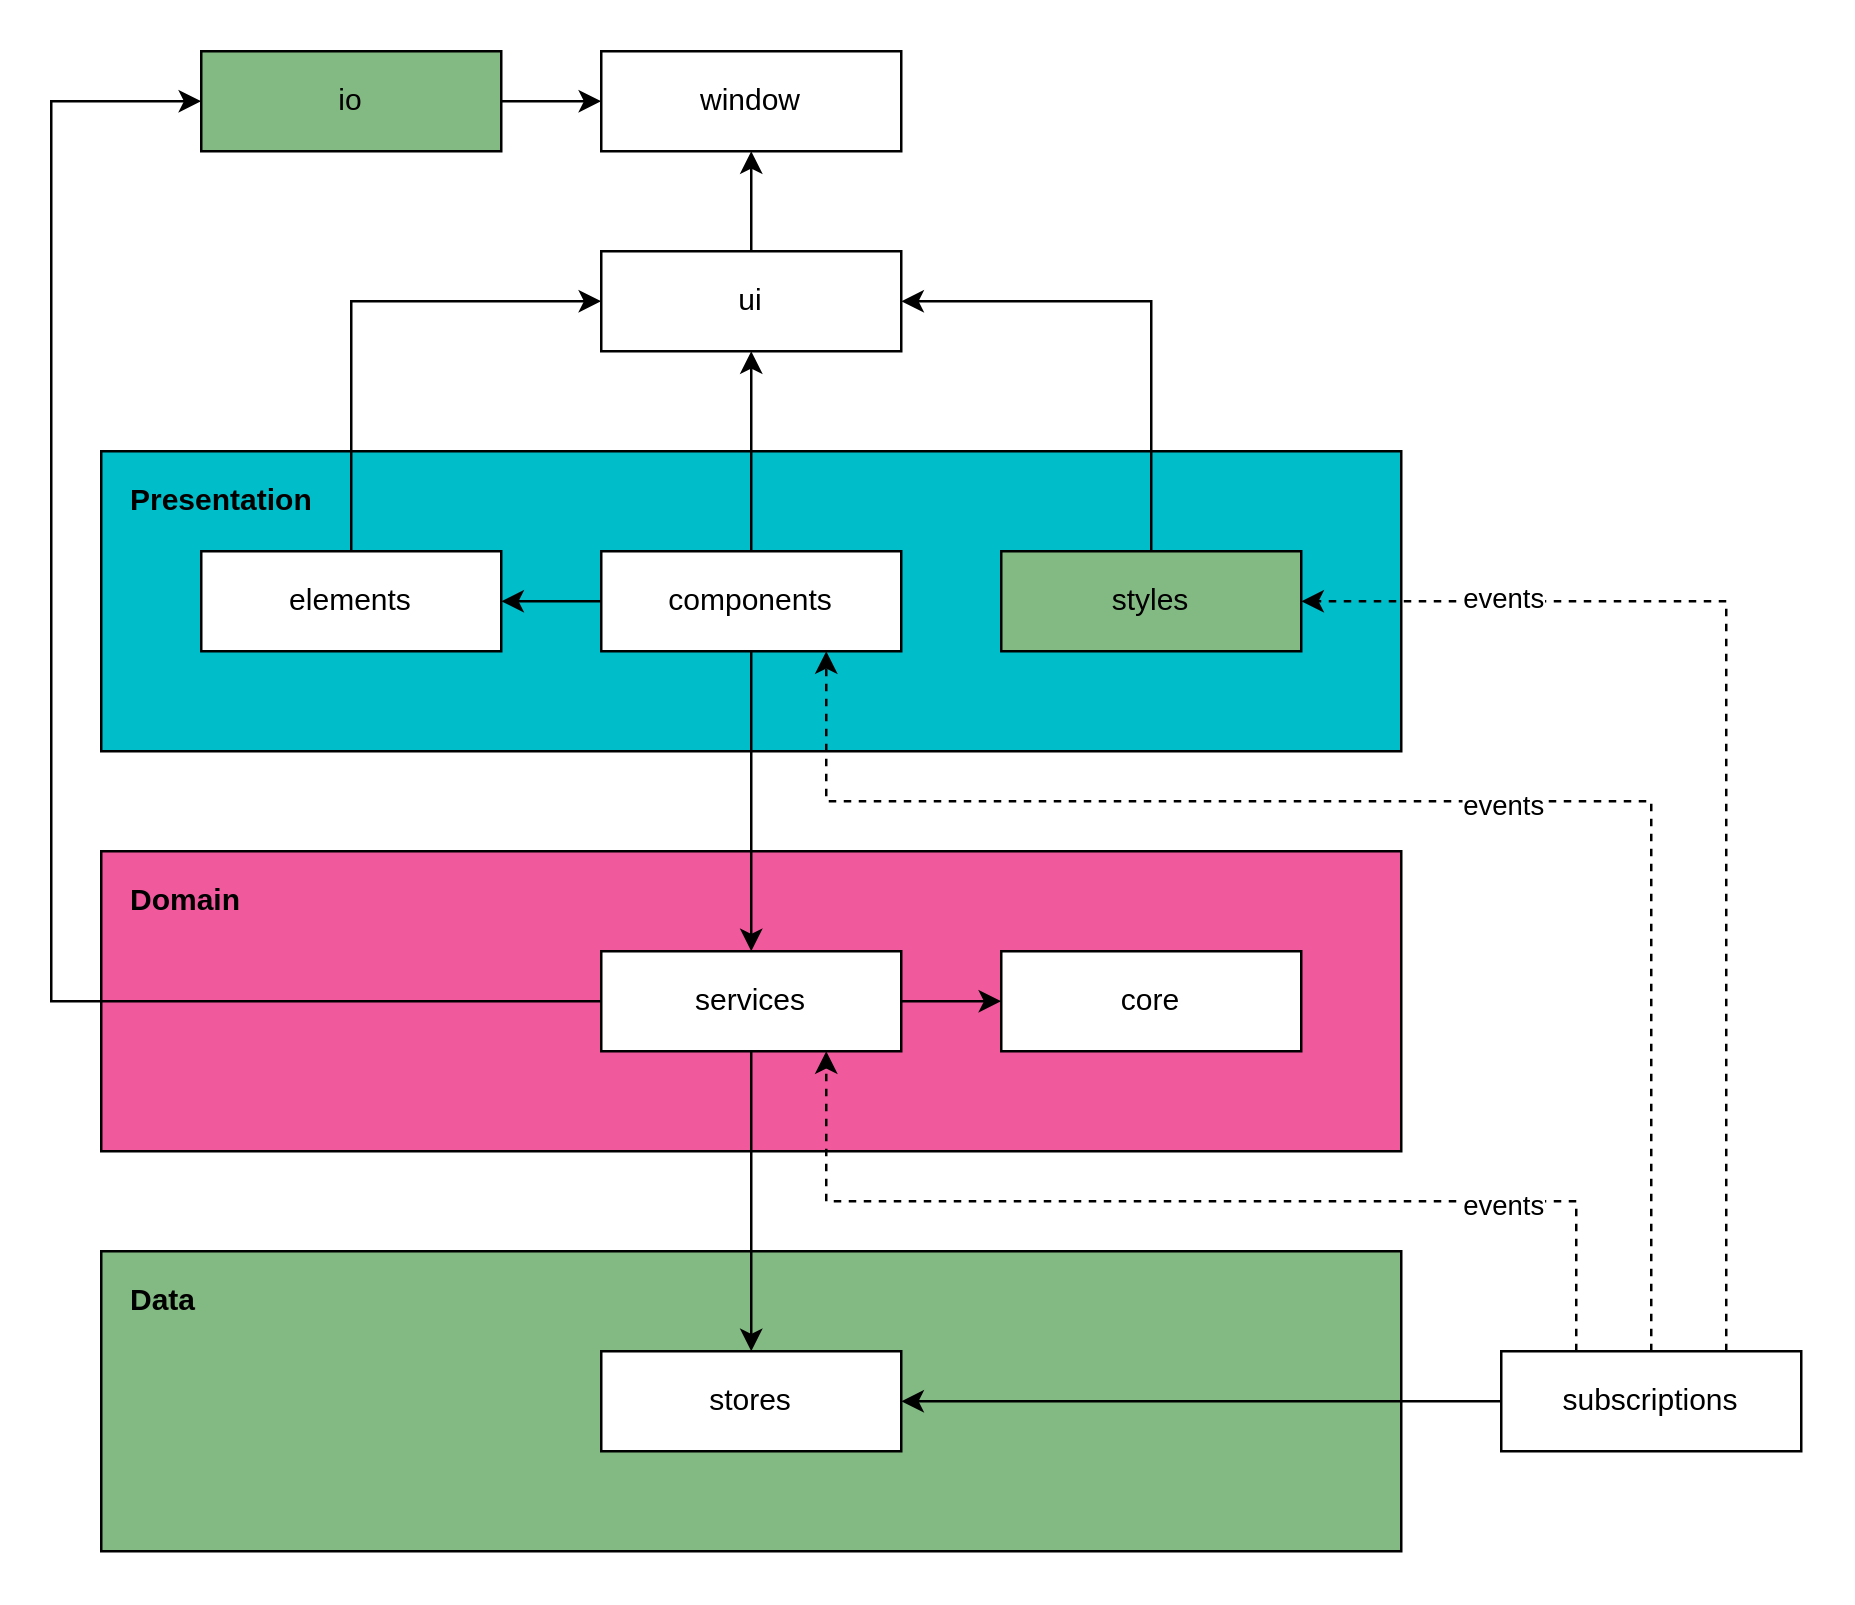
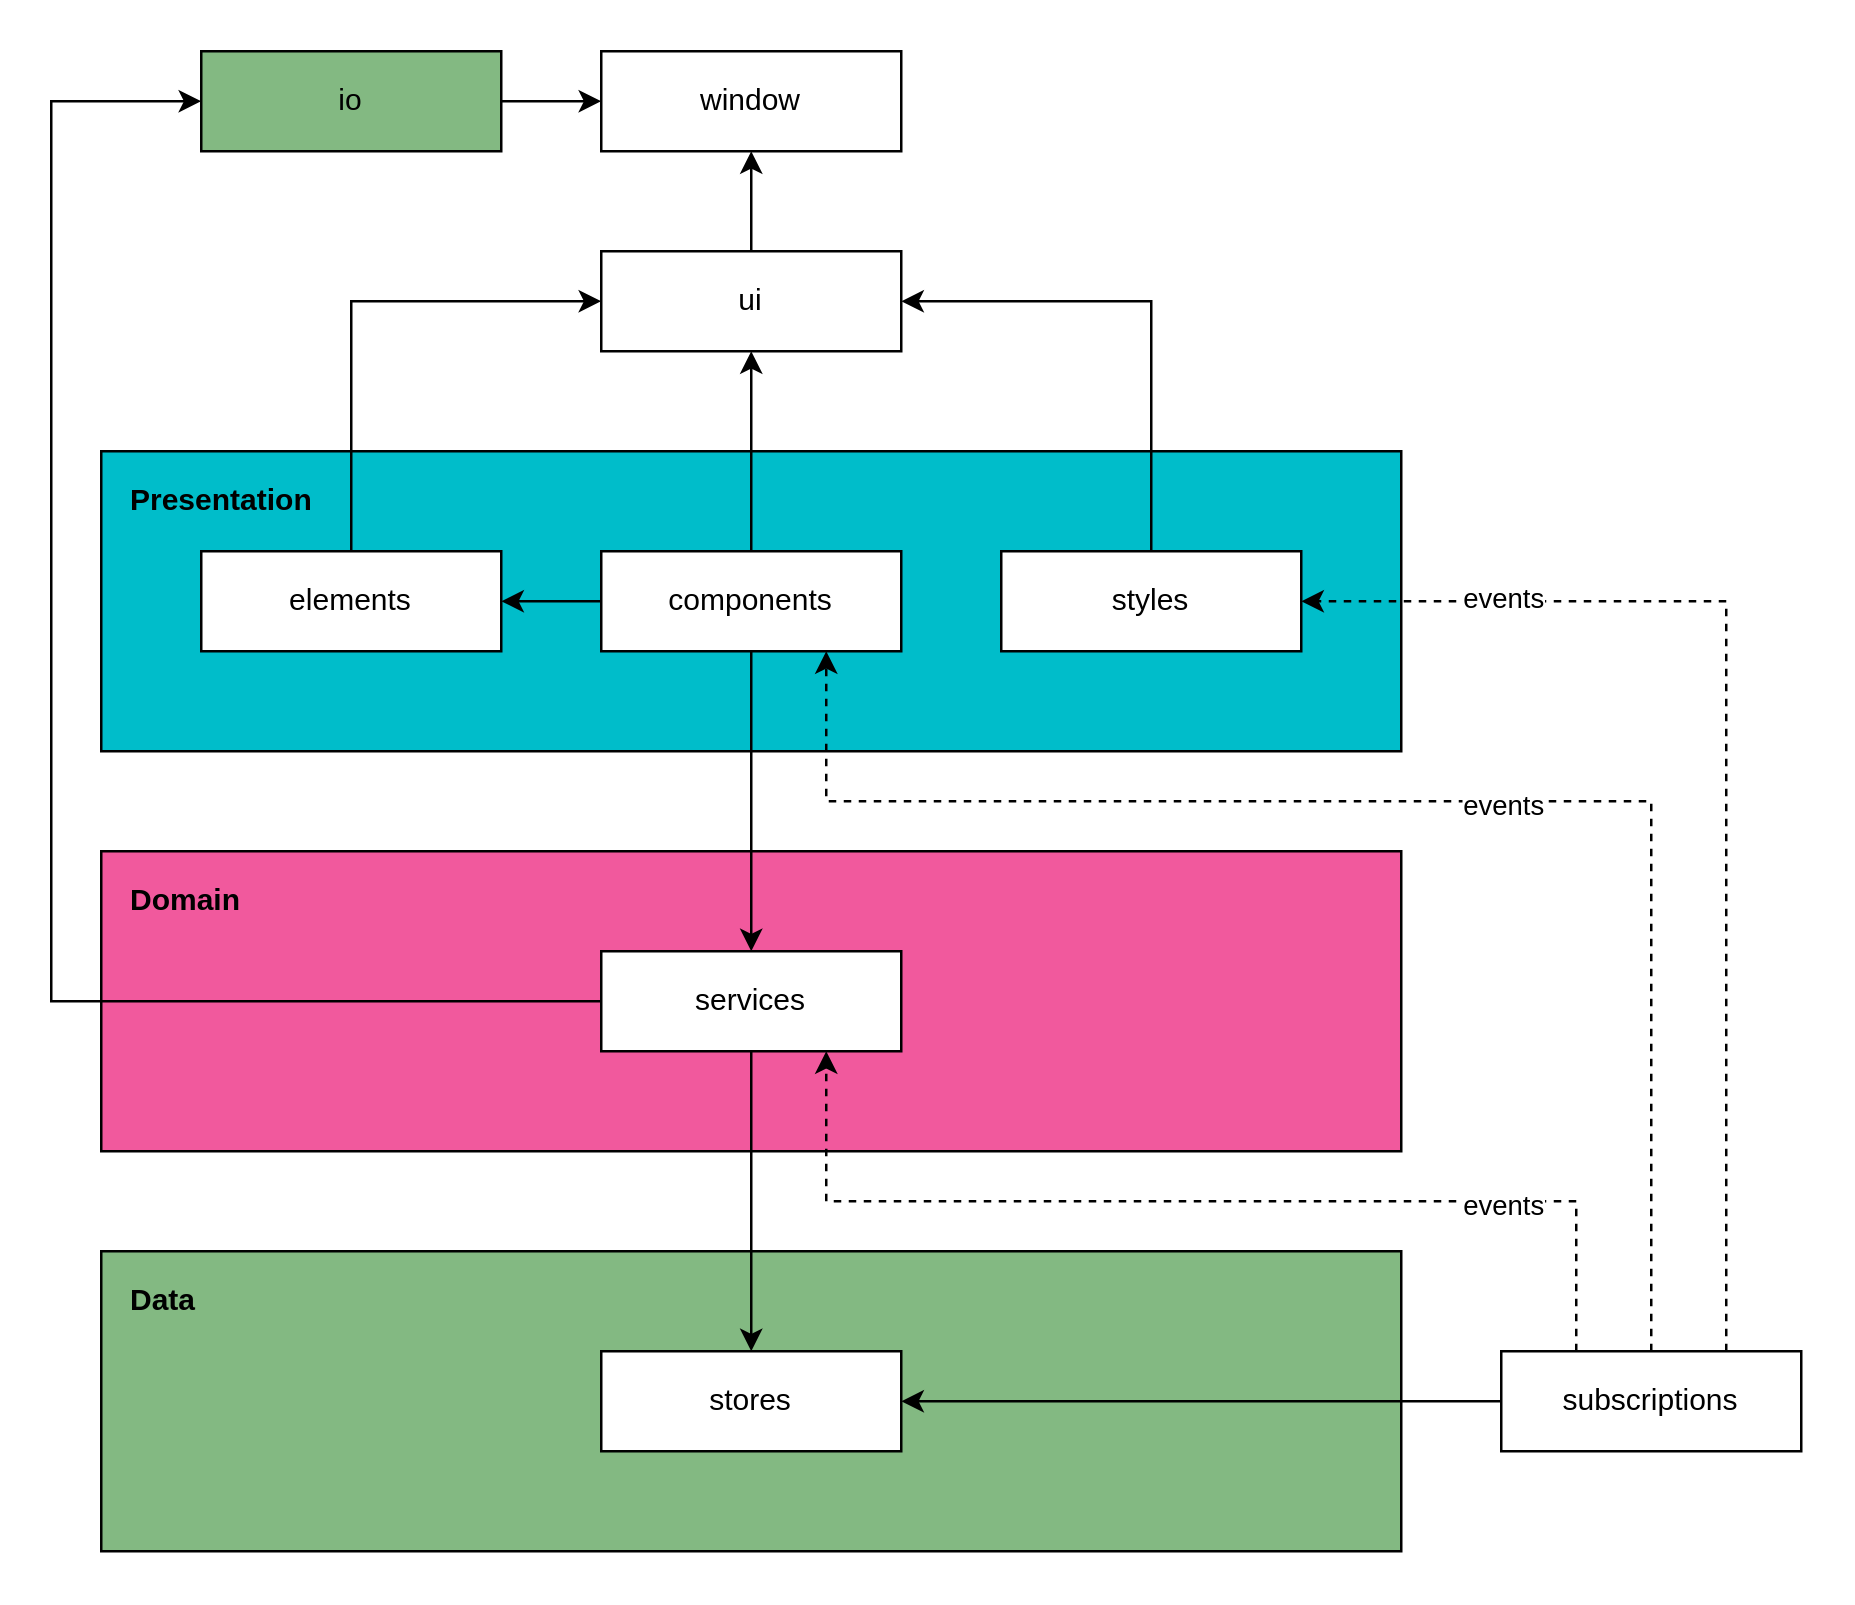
  <mxCell id="0" />
  <mxCell id="1" parent="0" />
  <mxCell id="2" value="" style="rounded=0;whiteSpace=wrap;html=1;fillColor=#83b982;" parent="1" vertex="1"><mxGeometry x="40" y="500" width="520" height="120" as="geometry" /></mxCell>
  <mxCell id="3" value="" style="rounded=0;whiteSpace=wrap;html=1;fillColor=#f1599d;" parent="1" vertex="1"><mxGeometry x="40" y="340" width="520" height="120" as="geometry" /></mxCell>
  <mxCell id="4" value="" style="rounded=0;whiteSpace=wrap;html=1;fillColor=#00BDCA;" parent="1" vertex="1"><mxGeometry x="40" y="180" width="520" height="120" as="geometry" /></mxCell>
  <mxCell id="5" style="edgeStyle=orthogonalEdgeStyle;rounded=0;orthogonalLoop=1;jettySize=auto;html=1;exitX=0;exitY=0.5;exitDx=0;exitDy=0;entryX=0;entryY=0.5;entryDx=0;entryDy=0;" parent="1" source="6" target="24" edge="1"><mxGeometry relative="1" as="geometry"><Array as="points"><mxPoint x="20" y="400" /><mxPoint x="20" y="40" /></Array></mxGeometry></mxCell>
  <mxCell id="6" value="services" style="rounded=0;whiteSpace=wrap;html=1;" parent="1" vertex="1"><mxGeometry x="240" y="380" width="120" height="40" as="geometry" /></mxCell>
  <mxCell id="7" style="edgeStyle=orthogonalEdgeStyle;rounded=0;orthogonalLoop=1;jettySize=auto;html=1;exitX=0.5;exitY=1;exitDx=0;exitDy=0;entryX=0.5;entryY=0;entryDx=0;entryDy=0;" parent="1" source="9" target="6" edge="1"><mxGeometry relative="1" as="geometry" /></mxCell>
  <mxCell id="8" style="edgeStyle=orthogonalEdgeStyle;rounded=0;orthogonalLoop=1;jettySize=auto;html=1;exitX=0.5;exitY=0;exitDx=0;exitDy=0;entryX=0.5;entryY=1;entryDx=0;entryDy=0;" parent="1" source="9" target="26" edge="1"><mxGeometry relative="1" as="geometry" /></mxCell>
  <mxCell id="9" value="components" style="rounded=0;whiteSpace=wrap;html=1;" parent="1" vertex="1"><mxGeometry x="240" y="220" width="120" height="40" as="geometry" /></mxCell>
  <mxCell id="10" style="edgeStyle=orthogonalEdgeStyle;rounded=0;orthogonalLoop=1;jettySize=auto;html=1;exitX=0.5;exitY=0;exitDx=0;exitDy=0;entryX=0;entryY=0.5;entryDx=0;entryDy=0;" parent="1" source="11" target="26" edge="1"><mxGeometry relative="1" as="geometry" /></mxCell>
  <mxCell id="11" value="elements" style="rounded=0;whiteSpace=wrap;html=1;" parent="1" vertex="1"><mxGeometry x="80" y="220" width="120" height="40" as="geometry" /></mxCell>
  <mxCell id="12" value="" style="edgeStyle=orthogonalEdgeStyle;rounded=0;orthogonalLoop=1;jettySize=auto;html=1;" parent="1" source="9" target="11" edge="1"><mxGeometry relative="1" as="geometry" /></mxCell>
  <mxCell id="13" value="stores" style="rounded=0;whiteSpace=wrap;html=1;" parent="1" vertex="1"><mxGeometry x="240" y="540" width="120" height="40" as="geometry" /></mxCell>
  <mxCell id="14" style="edgeStyle=orthogonalEdgeStyle;rounded=0;orthogonalLoop=1;jettySize=auto;html=1;exitX=0.5;exitY=1;exitDx=0;exitDy=0;entryX=0.5;entryY=0;entryDx=0;entryDy=0;" parent="1" source="6" target="13" edge="1"><mxGeometry relative="1" as="geometry" /></mxCell>
  <mxCell id="15" style="edgeStyle=orthogonalEdgeStyle;rounded=0;orthogonalLoop=1;jettySize=auto;html=1;exitX=0;exitY=0.5;exitDx=0;exitDy=0;entryX=1;entryY=0.5;entryDx=0;entryDy=0;" parent="1" source="22" target="13" edge="1"><mxGeometry relative="1" as="geometry" /></mxCell>
  <mxCell id="16" style="edgeStyle=orthogonalEdgeStyle;rounded=0;orthogonalLoop=1;jettySize=auto;html=1;exitX=0.25;exitY=0;exitDx=0;exitDy=0;entryX=0.75;entryY=1;entryDx=0;entryDy=0;dashed=1;" edge="1" parent="1" source="22" target="6"><mxGeometry relative="1" as="geometry" /></mxCell>
  <mxCell id="17" value="events" style="edgeLabel;html=1;align=center;verticalAlign=middle;resizable=0;points=[];" vertex="1" connectable="0" parent="16"><mxGeometry x="-0.719" y="30" relative="1" as="geometry"><mxPoint as="offset" /></mxGeometry></mxCell>
  <mxCell id="18" style="edgeStyle=orthogonalEdgeStyle;rounded=0;orthogonalLoop=1;jettySize=auto;html=1;exitX=0.5;exitY=0;exitDx=0;exitDy=0;entryX=0.75;entryY=1;entryDx=0;entryDy=0;dashed=1;" edge="1" parent="1" source="22" target="9"><mxGeometry relative="1" as="geometry"><Array as="points"><mxPoint x="660" y="320" /><mxPoint x="330" y="320" /></Array></mxGeometry></mxCell>
  <mxCell id="19" value="events" style="edgeLabel;html=1;align=center;verticalAlign=middle;resizable=0;points=[];" vertex="1" connectable="0" parent="18"><mxGeometry x="-0.282" y="60" relative="1" as="geometry"><mxPoint as="offset" /></mxGeometry></mxCell>
  <mxCell id="20" style="edgeStyle=orthogonalEdgeStyle;rounded=0;orthogonalLoop=1;jettySize=auto;html=1;exitX=0.75;exitY=0;exitDx=0;exitDy=0;entryX=1;entryY=0.5;entryDx=0;entryDy=0;dashed=1;" edge="1" parent="1" source="22" target="33"><mxGeometry relative="1" as="geometry" /></mxCell>
  <mxCell id="21" value="events" style="edgeLabel;html=1;align=center;verticalAlign=middle;resizable=0;points=[];" vertex="1" connectable="0" parent="20"><mxGeometry x="0.66" y="-2" relative="1" as="geometry"><mxPoint as="offset" /></mxGeometry></mxCell>
  <mxCell id="22" value="subscriptions" style="rounded=0;whiteSpace=wrap;html=1;" parent="1" vertex="1"><mxGeometry x="600" y="540" width="120" height="40" as="geometry" /></mxCell>
  <mxCell id="23" style="edgeStyle=orthogonalEdgeStyle;rounded=0;orthogonalLoop=1;jettySize=auto;html=1;exitX=1;exitY=0.5;exitDx=0;exitDy=0;entryX=0;entryY=0.5;entryDx=0;entryDy=0;" parent="1" source="24" target="34" edge="1"><mxGeometry relative="1" as="geometry" /></mxCell>
  <mxCell id="24" value="io" style="rounded=0;whiteSpace=wrap;html=1;fillColor=#83b982;" parent="1" vertex="1"><mxGeometry x="80" y="20" width="120" height="40" as="geometry" /></mxCell>
  <mxCell id="25" style="edgeStyle=orthogonalEdgeStyle;rounded=0;orthogonalLoop=1;jettySize=auto;html=1;exitX=0.5;exitY=0;exitDx=0;exitDy=0;entryX=0.5;entryY=1;entryDx=0;entryDy=0;" parent="1" source="26" target="34" edge="1"><mxGeometry relative="1" as="geometry" /></mxCell>
  <mxCell id="26" value="ui" style="rounded=0;whiteSpace=wrap;html=1;" parent="1" vertex="1"><mxGeometry x="240" y="100" width="120" height="40" as="geometry" /></mxCell>
- <mxCell id="27" value="core" style="rounded=0;whiteSpace=wrap;html=1;" parent="1" vertex="1"><mxGeometry x="400" y="380" width="120" height="40" as="geometry" /></mxCell>
  <mxCell id="28" value="Presentation" style="text;html=1;strokeColor=none;fillColor=none;align=left;verticalAlign=middle;whiteSpace=wrap;rounded=0;fontStyle=1" parent="1" vertex="1"><mxGeometry x="50" y="190" width="90" height="20" as="geometry" /></mxCell>
  <mxCell id="29" value="Domain" style="text;html=1;strokeColor=none;fillColor=none;align=left;verticalAlign=middle;whiteSpace=wrap;rounded=0;fontStyle=1" parent="1" vertex="1"><mxGeometry x="50" y="350" width="90" height="20" as="geometry" /></mxCell>
  <mxCell id="30" value="Data" style="text;html=1;strokeColor=none;fillColor=none;align=left;verticalAlign=middle;whiteSpace=wrap;rounded=0;fontStyle=1" parent="1" vertex="1"><mxGeometry x="50" y="510" width="90" height="20" as="geometry" /></mxCell>
- <mxCell id="31" value="" style="edgeStyle=orthogonalEdgeStyle;rounded=0;orthogonalLoop=1;jettySize=auto;html=1;" parent="1" source="6" target="27" edge="1"><mxGeometry relative="1" as="geometry" /></mxCell>
  <mxCell id="32" style="edgeStyle=orthogonalEdgeStyle;rounded=0;orthogonalLoop=1;jettySize=auto;html=1;exitX=0.5;exitY=0;exitDx=0;exitDy=0;entryX=1;entryY=0.5;entryDx=0;entryDy=0;" parent="1" source="33" target="26" edge="1"><mxGeometry relative="1" as="geometry" /></mxCell>
- <mxCell id="33" value="styles" style="rounded=0;whiteSpace=wrap;html=1;fillColor=#83b982;" parent="1" vertex="1"><mxGeometry x="400" y="220" width="120" height="40" as="geometry" /></mxCell>
+ <mxCell id="33" value="styles" style="rounded=0;whiteSpace=wrap;html=1;" parent="1" vertex="1"><mxGeometry x="400" y="220" width="120" height="40" as="geometry" /></mxCell>
  <mxCell id="34" value="window" style="rounded=0;whiteSpace=wrap;html=1;" parent="1" vertex="1"><mxGeometry x="240" y="20" width="120" height="40" as="geometry" /></mxCell>
